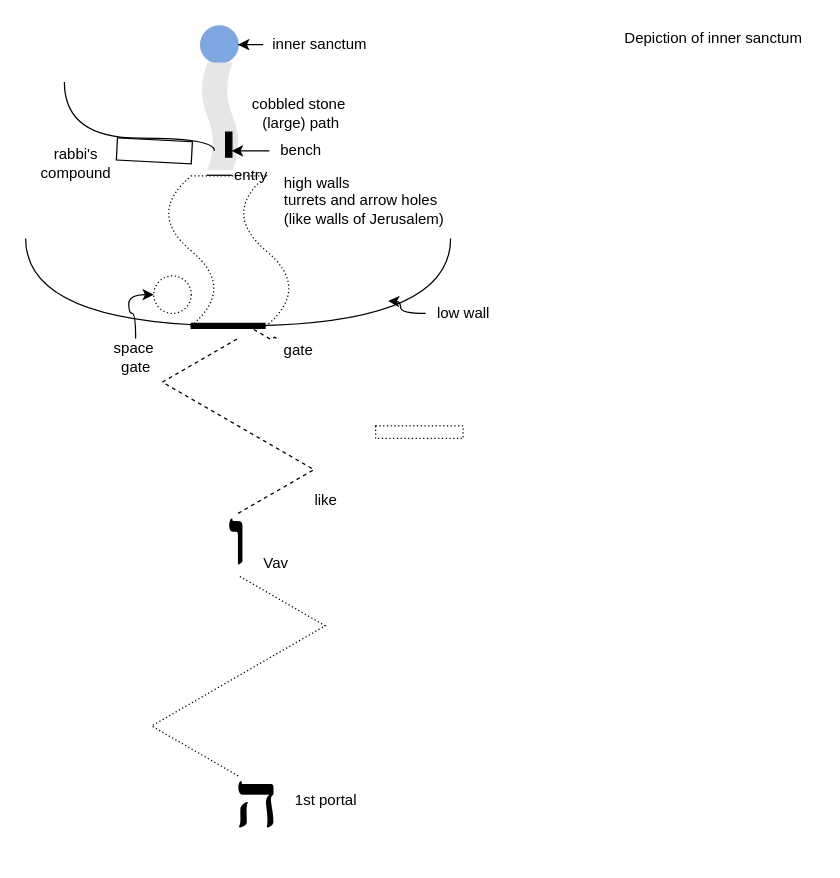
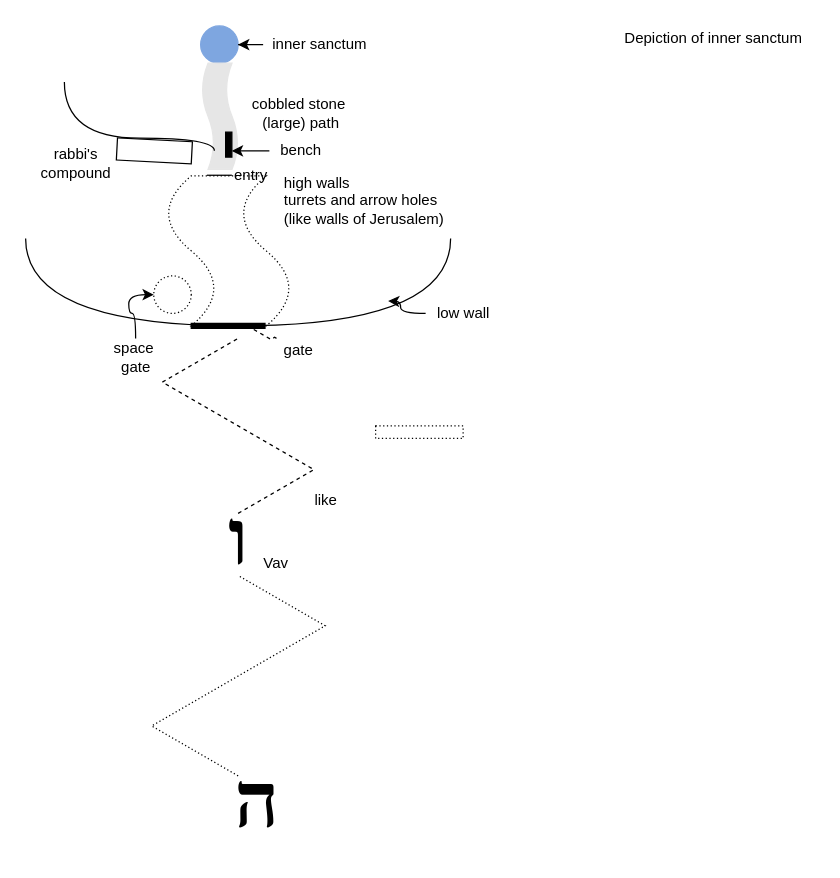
  <mxCell id="0" />
  <mxCell id="1" parent="0" />
  <mxCell id="2" value="" style="ellipse;whiteSpace=wrap;html=1;aspect=fixed;fillColor=#7EA6E0;strokeColor=#7EA6E0;" vertex="1" parent="1"><mxGeometry x="160" y="20" width="30" height="30" as="geometry" /></mxCell>
  <mxCell id="3" value="" style="edgeStyle=orthogonalEdgeStyle;rounded=0;orthogonalLoop=1;jettySize=auto;html=1;" edge="1" parent="1" source="4" target="2"><mxGeometry relative="1" as="geometry" /></mxCell>
  <mxCell id="4" value="inner sanctum&lt;br&gt;" style="text;html=1;align=center;verticalAlign=middle;resizable=0;points=[];autosize=1;strokeColor=none;fillColor=none;" vertex="1" parent="1"><mxGeometry x="210" y="25" width="90" height="20" as="geometry" /></mxCell>
  <mxCell id="5" value="" style="shape=tape;whiteSpace=wrap;html=1;rotation=90;fillColor=#E6E6E6;size=0.333;strokeColor=#E6E6E6;" vertex="1" parent="1"><mxGeometry x="133" y="78" width="85" height="28.75" as="geometry" /></mxCell>
  <mxCell id="6" value="cobbled stone&amp;nbsp;&lt;br&gt;(large) path" style="text;html=1;align=center;verticalAlign=middle;resizable=0;points=[];autosize=1;strokeColor=none;fillColor=none;" vertex="1" parent="1"><mxGeometry x="195" y="75" width="90" height="30" as="geometry" /></mxCell>
  <mxCell id="7" value="entry" style="text;html=1;align=center;verticalAlign=middle;resizable=0;points=[];autosize=1;strokeColor=none;fillColor=none;" vertex="1" parent="1"><mxGeometry x="180" y="130" width="40" height="20" as="geometry" /></mxCell>
  <mxCell id="8" value="" style="rounded=0;whiteSpace=wrap;html=1;fillColor=#000000;" vertex="1" parent="1"><mxGeometry x="180" y="105" width="5" height="20" as="geometry" /></mxCell>
  <mxCell id="9" style="edgeStyle=orthogonalEdgeStyle;rounded=0;orthogonalLoop=1;jettySize=auto;html=1;entryX=1;entryY=0.75;entryDx=0;entryDy=0;" edge="1" parent="1" source="10" target="8"><mxGeometry relative="1" as="geometry" /></mxCell>
  <mxCell id="10" value="bench" style="text;html=1;align=center;verticalAlign=middle;resizable=0;points=[];autosize=1;strokeColor=none;fillColor=none;" vertex="1" parent="1"><mxGeometry x="215" y="110" width="50" height="20" as="geometry" /></mxCell>
  <mxCell id="11" value="high walls&lt;br&gt;turrets and arrow holes&lt;br&gt;(like walls of Jerusalem)" style="text;html=1;align=left;verticalAlign=middle;resizable=0;points=[];autosize=1;strokeColor=none;fillColor=none;" vertex="1" parent="1"><mxGeometry x="225" y="135" width="140" height="50" as="geometry" /></mxCell>
  <mxCell id="12" value="" style="endArrow=none;html=1;rounded=0;" edge="1" parent="1"><mxGeometry width="50" height="50" relative="1" as="geometry"><mxPoint x="165" y="139.5" as="sourcePoint" /><mxPoint x="185" y="139.5" as="targetPoint" /></mxGeometry></mxCell>
  <mxCell id="13" value="" style="endArrow=none;html=1;rounded=0;edgeStyle=orthogonalEdgeStyle;curved=1;" edge="1" parent="1"><mxGeometry width="50" height="50" relative="1" as="geometry"><mxPoint x="51" y="64.88" as="sourcePoint" /><mxPoint x="171" y="119.88" as="targetPoint" /><Array as="points"><mxPoint x="51" y="109.83" /><mxPoint x="171" y="109.83" /></Array></mxGeometry></mxCell>
  <mxCell id="14" value="" style="rounded=0;whiteSpace=wrap;html=1;fillColor=#FFFFFF;rotation=3;" vertex="1" parent="1"><mxGeometry x="93" y="111.12" width="60" height="17.76" as="geometry" /></mxCell>
  <mxCell id="15" value="rabbi's&lt;br&gt;compound" style="text;html=1;align=center;verticalAlign=middle;resizable=0;points=[];autosize=1;strokeColor=none;fillColor=none;" vertex="1" parent="1"><mxGeometry x="25" y="115" width="70" height="30" as="geometry" /></mxCell>
  <mxCell id="16" value="" style="shape=tape;whiteSpace=wrap;html=1;fillColor=none;rotation=90;dashed=1;dashPattern=1 2;" vertex="1" parent="1"><mxGeometry x="122.5" y="150" width="120" height="100" as="geometry" /></mxCell>
  <mxCell id="17" value="" style="ellipse;whiteSpace=wrap;html=1;aspect=fixed;dashed=1;dashPattern=1 2;fillColor=none;" vertex="1" parent="1"><mxGeometry x="122.5" y="220" width="30" height="30" as="geometry" /></mxCell>
  <mxCell id="18" style="edgeStyle=orthogonalEdgeStyle;curved=1;rounded=0;orthogonalLoop=1;jettySize=auto;html=1;entryX=0;entryY=0.5;entryDx=0;entryDy=0;" edge="1" parent="1" source="19" target="17"><mxGeometry relative="1" as="geometry" /></mxCell>
  <mxCell id="19" value="space&amp;nbsp;&lt;br&gt;gate" style="text;html=1;align=center;verticalAlign=middle;resizable=0;points=[];autosize=1;strokeColor=none;fillColor=none;" vertex="1" parent="1"><mxGeometry x="83" y="270" width="50" height="30" as="geometry" /></mxCell>
  <mxCell id="20" value="" style="endArrow=none;html=1;rounded=0;curved=1;edgeStyle=orthogonalEdgeStyle;" edge="1" parent="1"><mxGeometry width="50" height="50" relative="1" as="geometry"><mxPoint x="20" y="190" as="sourcePoint" /><mxPoint x="360" y="190" as="targetPoint" /><Array as="points"><mxPoint x="20" y="260" /><mxPoint x="360" y="260" /></Array></mxGeometry></mxCell>
  <mxCell id="21" style="edgeStyle=orthogonalEdgeStyle;curved=1;rounded=0;orthogonalLoop=1;jettySize=auto;html=1;" edge="1" parent="1" source="22"><mxGeometry relative="1" as="geometry"><mxPoint x="310" y="240" as="targetPoint" /></mxGeometry></mxCell>
  <mxCell id="22" value="low wall&lt;br&gt;" style="text;html=1;align=center;verticalAlign=middle;resizable=0;points=[];autosize=1;strokeColor=none;fillColor=none;" vertex="1" parent="1"><mxGeometry x="340" y="240" width="60" height="20" as="geometry" /></mxCell>
  <mxCell id="23" value="" style="rounded=0;whiteSpace=wrap;html=1;dashed=1;dashPattern=1 2;fillColor=none;" vertex="1" parent="1"><mxGeometry x="300" y="340" width="70" height="10" as="geometry" /></mxCell>
  <mxCell id="24" value="" style="shape=flexArrow;endArrow=none;startArrow=none;html=1;rounded=0;curved=1;startFill=0;endFill=0;width=4;fillColor=#000000;" edge="1" parent="1"><mxGeometry width="100" height="100" relative="1" as="geometry"><mxPoint x="152" y="260" as="sourcePoint" /><mxPoint x="212" y="260" as="targetPoint" /></mxGeometry></mxCell>
  <mxCell id="25" style="edgeStyle=isometricEdgeStyle;rounded=0;orthogonalLoop=1;jettySize=auto;html=1;entryX=1;entryY=0.35;entryDx=0;entryDy=0;entryPerimeter=0;dashed=1;fontFamily=Helvetica;fontSize=12;startArrow=none;startFill=0;endArrow=none;endFill=0;fillColor=#000000;elbow=vertical;" edge="1" parent="1" source="26" target="16"><mxGeometry relative="1" as="geometry" /></mxCell>
  <mxCell id="26" value="gate" style="text;html=1;align=center;verticalAlign=middle;resizable=0;points=[];autosize=1;strokeColor=none;fillColor=none;" vertex="1" parent="1"><mxGeometry x="218" y="270" width="40" height="20" as="geometry" /></mxCell>
  <mxCell id="27" value="" style="endArrow=none;html=1;rounded=0;fillColor=#000000;edgeStyle=isometricEdgeStyle;dashed=1;" edge="1" parent="1"><mxGeometry width="50" height="50" relative="1" as="geometry"><mxPoint x="190" y="410" as="sourcePoint" /><mxPoint x="190" y="270" as="targetPoint" /></mxGeometry></mxCell>
  <mxCell id="28" value="like" style="text;html=1;align=center;verticalAlign=middle;resizable=0;points=[];autosize=1;strokeColor=none;fillColor=none;" vertex="1" parent="1"><mxGeometry x="230" y="390" width="60" height="20" as="geometry" /></mxCell>
  <mxCell id="29" value="&lt;font face=&quot;Verdana&quot; style=&quot;font-size: 62px;&quot;&gt;ו&lt;/font&gt;" style="text;html=1;align=center;verticalAlign=middle;resizable=0;points=[];autosize=1;strokeColor=none;fillColor=none;fontSize=62;fontStyle=1" vertex="1" parent="1"><mxGeometry x="175" y="390" width="30" height="80" as="geometry" /></mxCell>
  <mxCell id="30" value="&lt;font face=&quot;Helvetica&quot; style=&quot;font-size: 12px;&quot;&gt;Vav&lt;/font&gt;" style="text;html=1;align=center;verticalAlign=middle;resizable=0;points=[];autosize=1;strokeColor=none;fillColor=none;fontSize=12;fontFamily=Verdana;" vertex="1" parent="1"><mxGeometry x="200" y="440" width="40" height="20" as="geometry" /></mxCell>
  <mxCell id="31" value="" style="endArrow=none;html=1;rounded=0;fontFamily=Helvetica;fontSize=12;fillColor=#000000;edgeStyle=isometricEdgeStyle;elbow=vertical;dashed=1;dashPattern=1 2;" edge="1" parent="1"><mxGeometry width="50" height="50" relative="1" as="geometry"><mxPoint x="190" y="620" as="sourcePoint" /><mxPoint x="190.5" y="460" as="targetPoint" /></mxGeometry></mxCell>
  <mxCell id="32" value="&lt;font face=&quot;Verdana&quot; style=&quot;font-size: 62px;&quot;&gt;ה&lt;/font&gt;" style="text;html=1;align=center;verticalAlign=middle;resizable=0;points=[];autosize=1;strokeColor=none;fillColor=none;fontSize=62;fontStyle=1" vertex="1" parent="1"><mxGeometry x="180" y="600" width="50" height="80" as="geometry" /></mxCell>
- <mxCell id="33" value="1st portal" style="text;html=1;align=center;verticalAlign=middle;resizable=0;points=[];autosize=1;strokeColor=none;fillColor=none;fontSize=12;fontFamily=Helvetica;" vertex="1" parent="1"><mxGeometry x="230" y="630" width="60" height="20" as="geometry" /></mxCell>
  <mxCell id="34" value="Depiction of inner sanctum" style="text;html=1;align=center;verticalAlign=middle;resizable=0;points=[];autosize=1;strokeColor=none;fillColor=none;fontSize=12;fontFamily=Helvetica;" vertex="1" parent="1"><mxGeometry x="490" y="20" width="160" height="20" as="geometry" /></mxCell>
